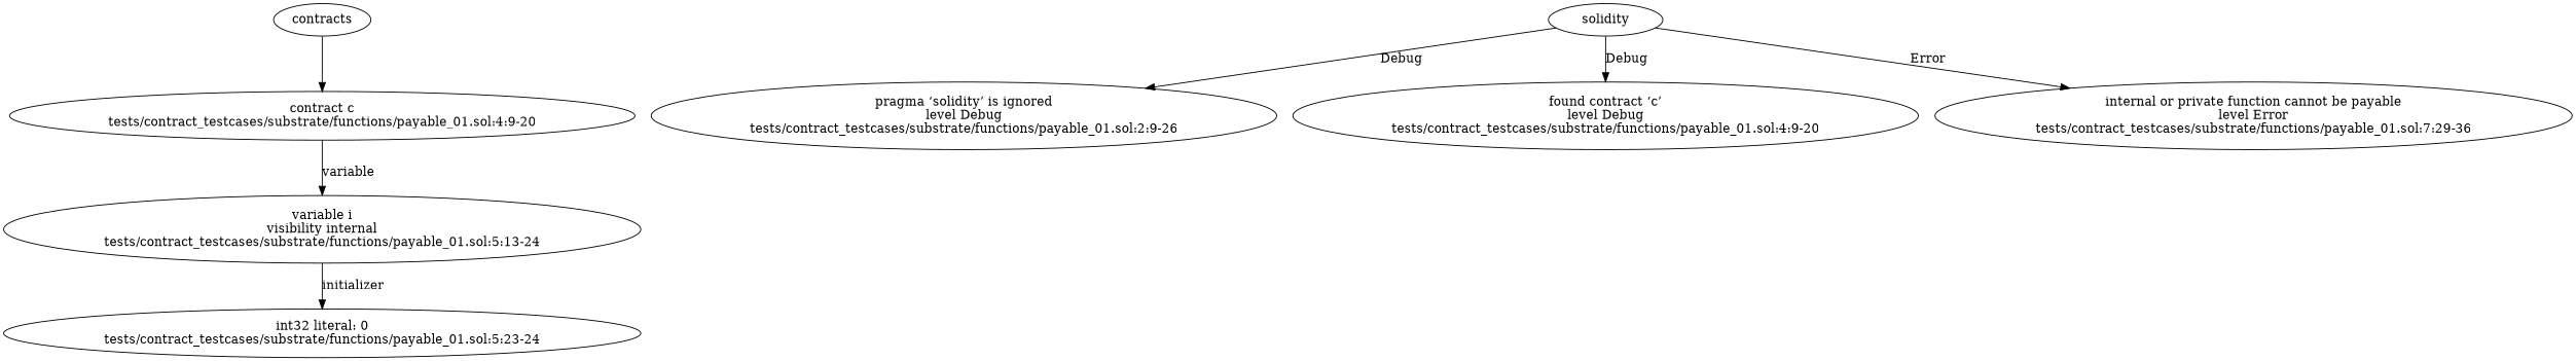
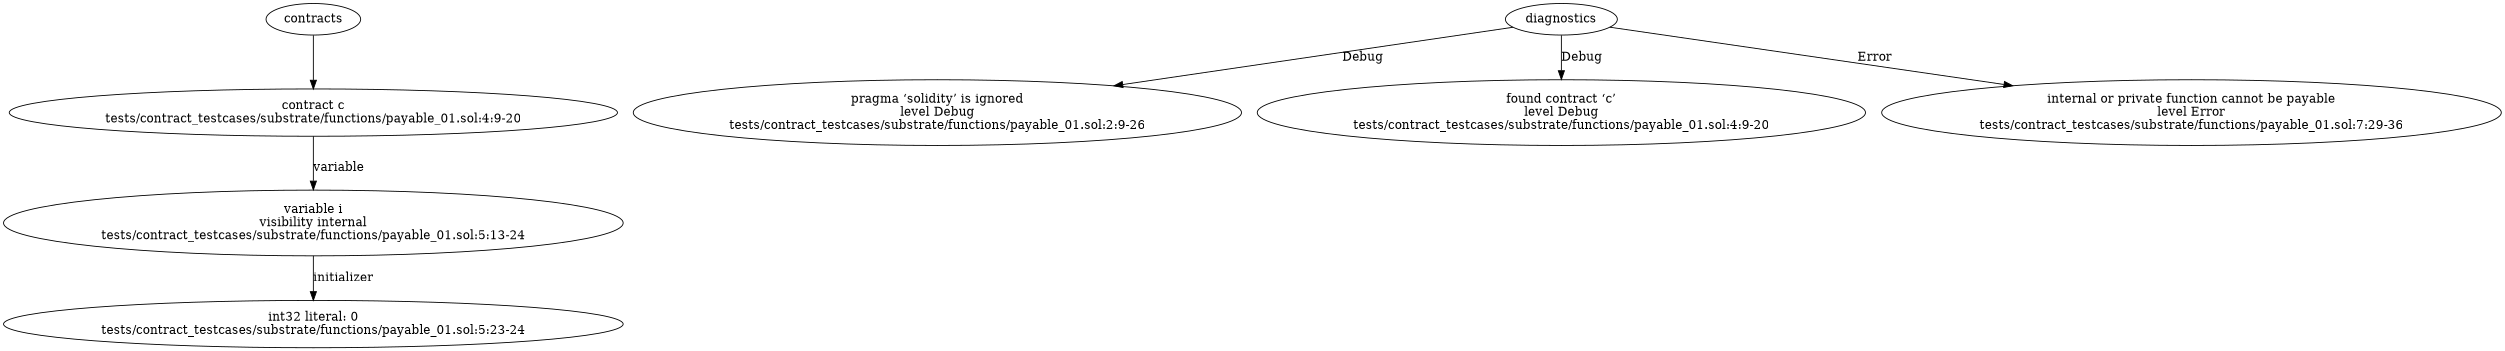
  strict digraph {
    n1 [label="contract c\ntests/contract_testcases/substrate/functions/payable_01.sol:4:9-20"]
    n2 [label="variable i\nvisibility internal\ntests/contract_testcases/substrate/functions/payable_01.sol:5:13-24"]
    n3 [label="int32 literal: 0\ntests/contract_testcases/substrate/functions/payable_01.sol:5:23-24"]
    n4 [label="pragma ‘solidity’ is ignored\nlevel Debug\ntests/contract_testcases/substrate/functions/payable_01.sol:2:9-26"]
    n5 [label="found contract ‘c’\nlevel Debug\ntests/contract_testcases/substrate/functions/payable_01.sol:4:9-20"]
    n6 [label="internal or private function cannot be payable\nlevel Error\ntests/contract_testcases/substrate/functions/payable_01.sol:7:29-36"]
    contracts
-   diagnostics [label=solidity]
+   diagnostics
    n1 -> n2 [label=variable]
    n2 -> n3 [label=initializer]
    contracts -> n1
    diagnostics -> n4 [label=Debug]
    diagnostics -> n5 [label=Debug]
    diagnostics -> n6 [label=Error]
  }
